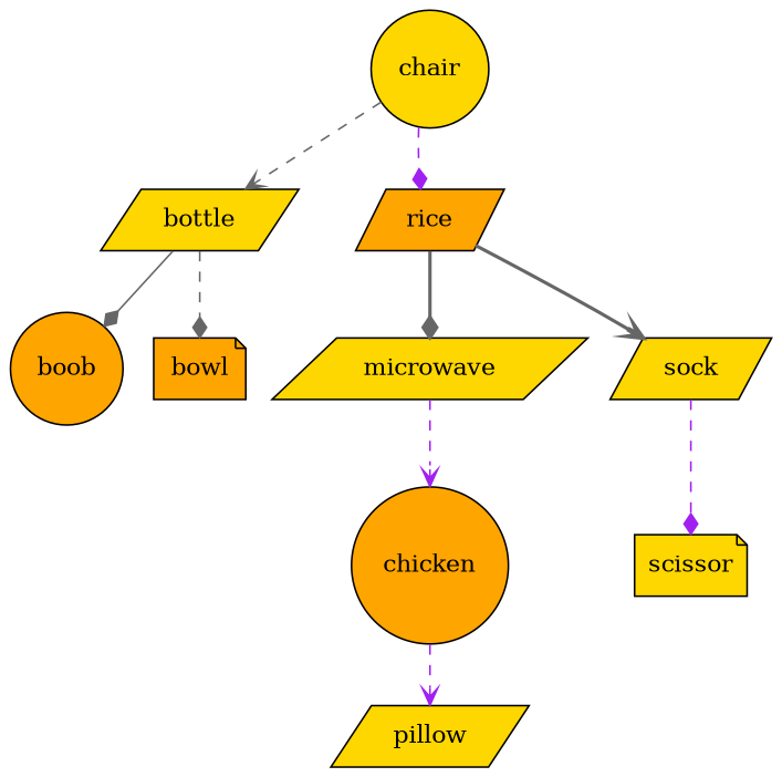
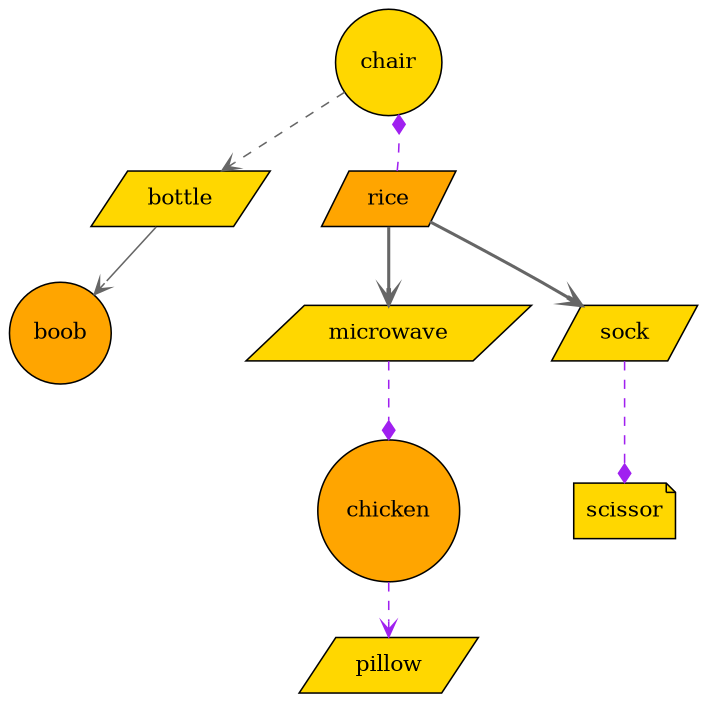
  digraph {
    node [fillcolor=gold shape=parallelogram style=filled]
    edge [arrowhead=diamond color=gray40 style=dashed]
    boob [fillcolor=orange shape=circle]
    bottle
-   bowl [fillcolor=orange shape=note]
    chair [shape=circle]
    rice [fillcolor=orange]
    microwave
    sock
    chicken [fillcolor=orange shape=circle]
    pillow
    scissor [shape=note]
-   bottle -> boob [style=solid]
-   bottle -> bowl
+   bottle -> boob [arrowhead=vee style=solid]
    chair -> bottle [arrowhead=vee]
-   chair -> rice [color=purple]
-   rice -> microwave [style=bold]
+   rice -> chair [color=purple]
+   rice -> microwave [arrowhead=vee style=bold]
    rice -> sock [arrowhead=vee style=bold]
-   microwave -> chicken [arrowhead=vee color=purple]
+   microwave -> chicken [color=purple]
    sock -> scissor [color=purple]
    chicken -> pillow [arrowhead=vee color=purple]
  }
